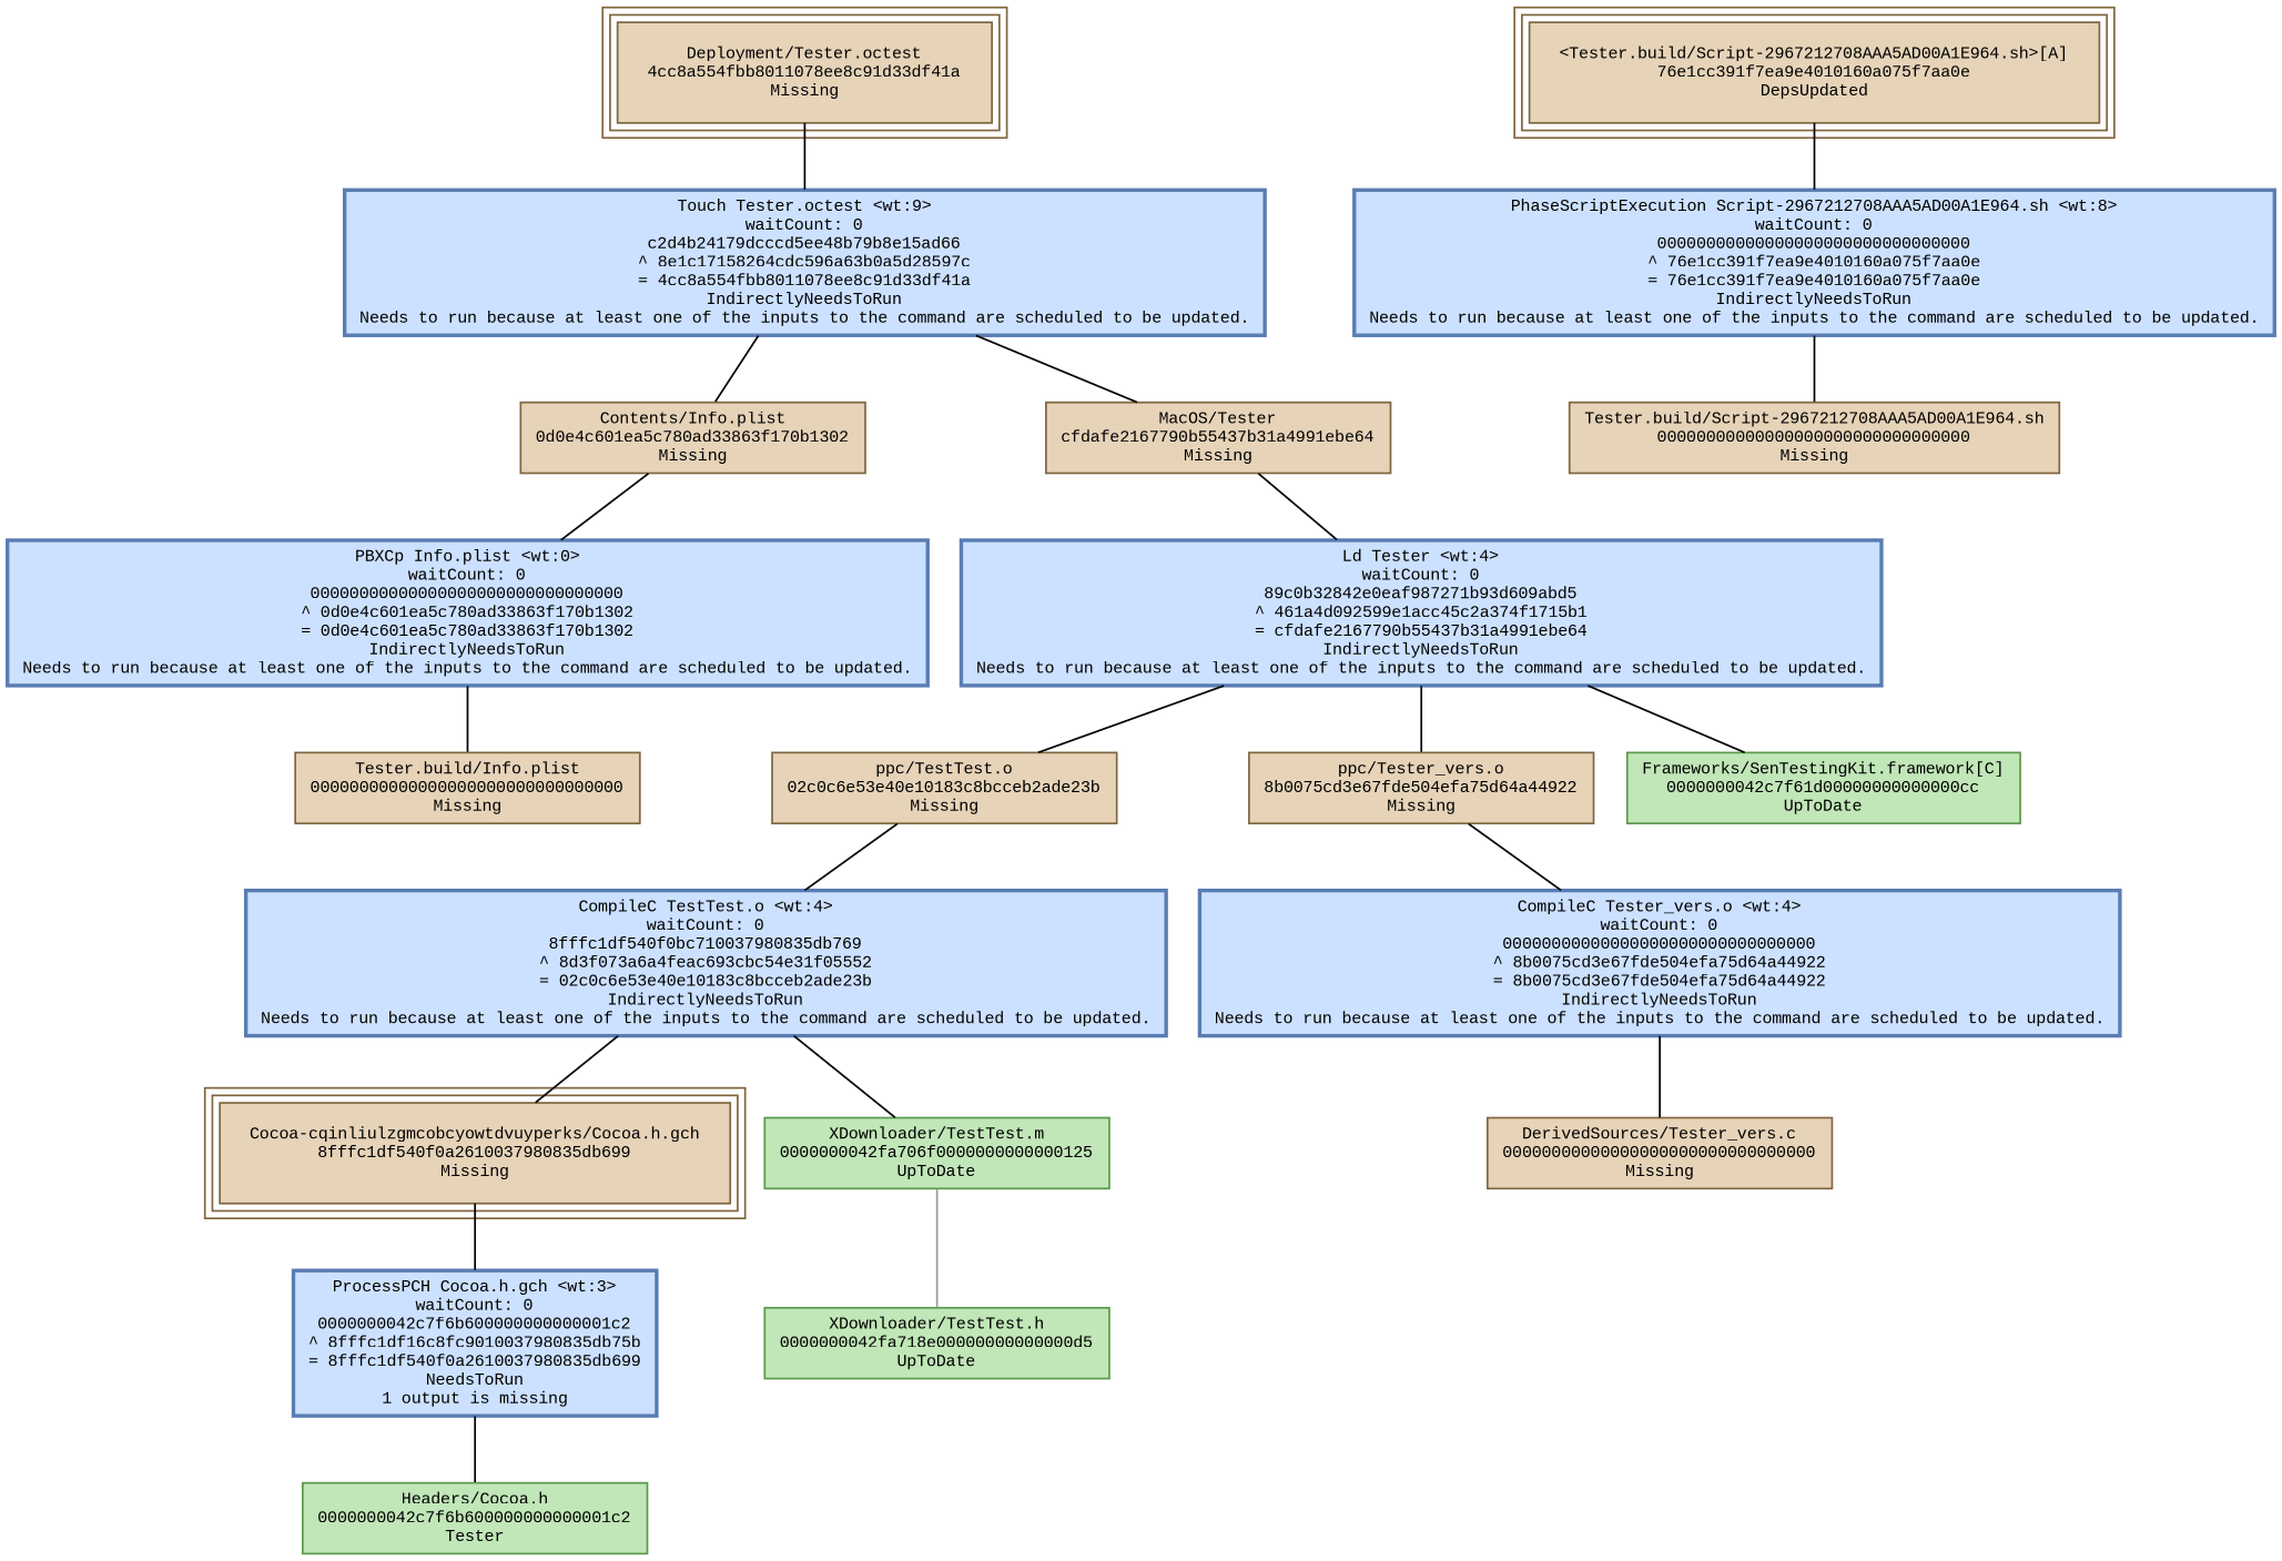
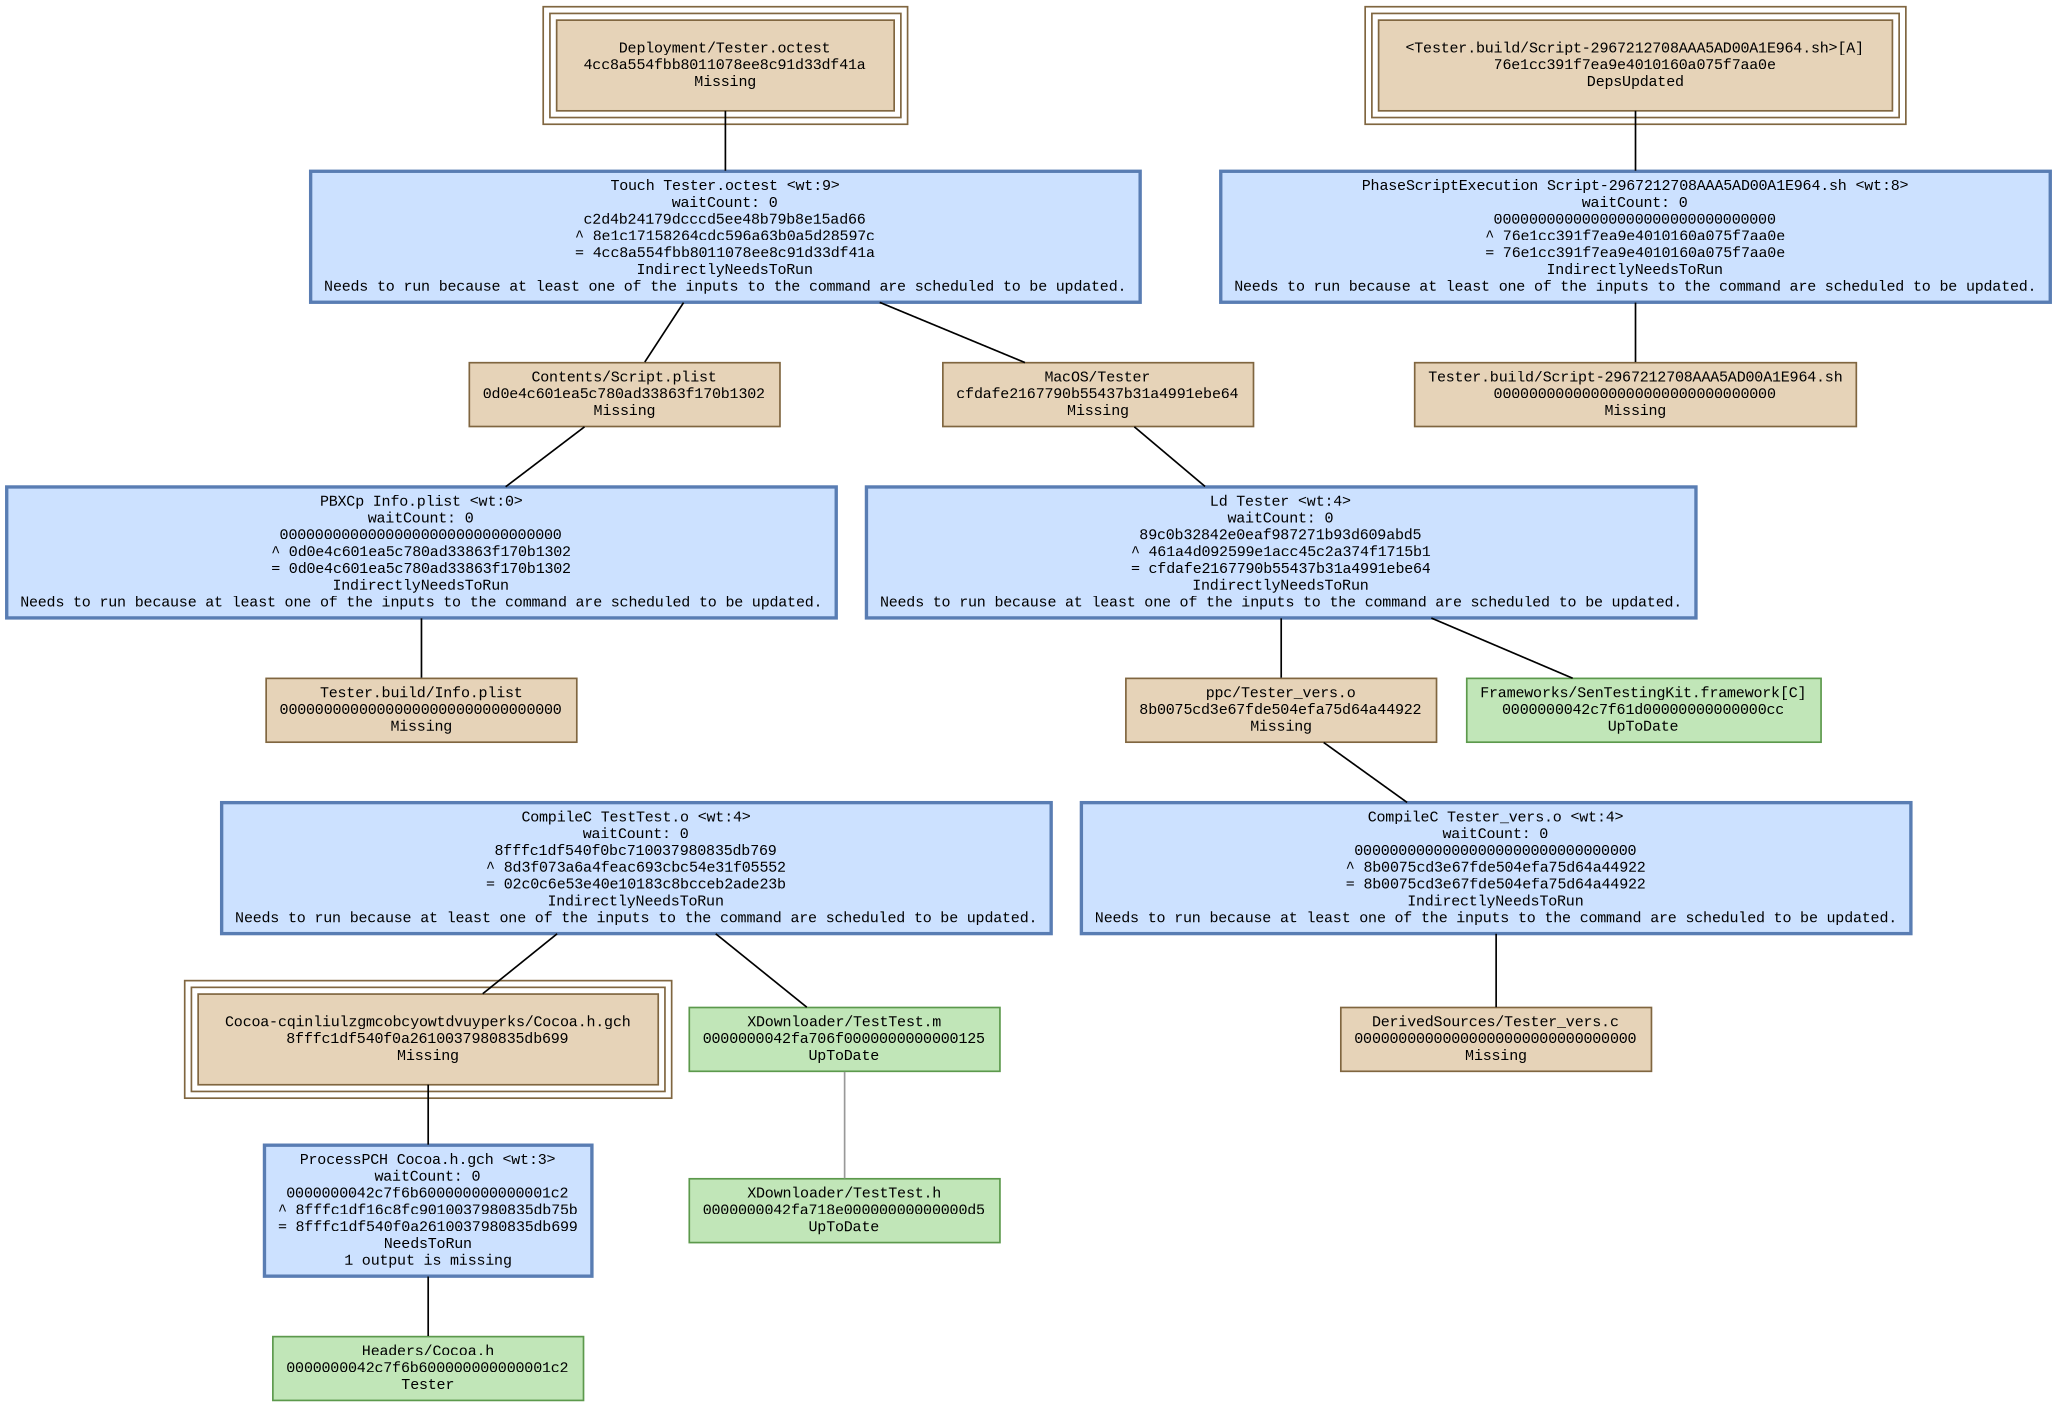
  digraph {
    concentrate=false
    fontname="Liberation Mono"
    node [color="0.1 0.5 0.5" fillcolor="0.1 0.2 0.9" fontname="Liberation Mono" fontsize=9 shape=box style=filled]
    edge [arrowhead=none arrowtail=normal color=black fontname="Liberation Mono" style=solid]
    n1 [label="Deployment/Tester.octest\n4cc8a554fbb8011078ee8c91d33df41a\nMissing" peripheries=3]
    n2 [color="0.6 0.5 0.7" fillcolor="0.6 0.2 1.0" label="Touch Tester.octest <wt:9>\nwaitCount: 0\nc2d4b24179dcccd5ee48b79b8e15ad66\n^ 8e1c17158264cdc596a63b0a5d28597c\n= 4cc8a554fbb8011078ee8c91d33df41a\nIndirectlyNeedsToRun\nNeeds to run because at least one of the inputs to the command are scheduled to be updated." style="filled,bold"]
-   n3 [label="Contents/Info.plist\n0d0e4c601ea5c780ad33863f170b1302\nMissing"]
+   n3 [label="Contents/Script.plist\n0d0e4c601ea5c780ad33863f170b1302\nMissing"]
    n4 [label="MacOS/Tester\ncfdafe2167790b55437b31a4991ebe64\nMissing"]
    n5 [color="0.6 0.5 0.7" fillcolor="0.6 0.2 1.0" label="PBXCp Info.plist <wt:0>\nwaitCount: 0\n00000000000000000000000000000000\n^ 0d0e4c601ea5c780ad33863f170b1302\n= 0d0e4c601ea5c780ad33863f170b1302\nIndirectlyNeedsToRun\nNeeds to run because at least one of the inputs to the command are scheduled to be updated." style="filled,bold"]
    n6 [label="Tester.build/Info.plist\n00000000000000000000000000000000\nMissing"]
-   n7 [label="ppc/TestTest.o\n02c0c6e53e40e10183c8bcceb2ade23b\nMissing"]
    n8 [color="0.6 0.5 0.7" fillcolor="0.6 0.2 1.0" label="CompileC TestTest.o <wt:4>\nwaitCount: 0\n8fffc1df540f0bc710037980835db769\n^ 8d3f073a6a4feac693cbc54e31f05552\n= 02c0c6e53e40e10183c8bcceb2ade23b\nIndirectlyNeedsToRun\nNeeds to run because at least one of the inputs to the command are scheduled to be updated." style="filled,bold"]
    n9 [label="Cocoa-cqinliulzgmcobcyowtdvuyperks/Cocoa.h.gch\n8fffc1df540f0a2610037980835db699\nMissing" peripheries=3]
    n10 [color="0.3 0.5 0.6" fillcolor="0.3 0.2 0.9" label="XDownloader/TestTest.m\n0000000042fa706f0000000000000125\nUpToDate"]
    n11 [color="0.3 0.5 0.6" fillcolor="0.3 0.2 0.9" label="Headers/Cocoa.h\n0000000042c7f6b600000000000001c2\nTester"]
    n12 [color="0.6 0.5 0.7" fillcolor="0.6 0.2 1.0" label="ProcessPCH Cocoa.h.gch <wt:3>\nwaitCount: 0\n0000000042c7f6b600000000000001c2\n^ 8fffc1df16c8fc9010037980835db75b\n= 8fffc1df540f0a2610037980835db699\nNeedsToRun\n1 output is missing" style="filled,bold"]
    n13 [color="0.3 0.5 0.6" fillcolor="0.3 0.2 0.9" label="XDownloader/TestTest.h\n0000000042fa718e00000000000000d5\nUpToDate"]
    n14 [label="ppc/Tester_vers.o\n8b0075cd3e67fde504efa75d64a44922\nMissing"]
    n15 [color="0.6 0.5 0.7" fillcolor="0.6 0.2 1.0" label="CompileC Tester_vers.o <wt:4>\nwaitCount: 0\n00000000000000000000000000000000\n^ 8b0075cd3e67fde504efa75d64a44922\n= 8b0075cd3e67fde504efa75d64a44922\nIndirectlyNeedsToRun\nNeeds to run because at least one of the inputs to the command are scheduled to be updated." style="filled,bold"]
    n16 [label="DerivedSources/Tester_vers.c\n00000000000000000000000000000000\nMissing"]
    n17 [color="0.6 0.5 0.7" fillcolor="0.6 0.2 1.0" label="Ld Tester <wt:4>\nwaitCount: 0\n89c0b32842e0eaf987271b93d609abd5\n^ 461a4d092599e1acc45c2a374f1715b1\n= cfdafe2167790b55437b31a4991ebe64\nIndirectlyNeedsToRun\nNeeds to run because at least one of the inputs to the command are scheduled to be updated." style="filled,bold"]
    n18 [color="0.3 0.5 0.6" fillcolor="0.3 0.2 0.9" label="Frameworks/SenTestingKit.framework[C]\n0000000042c7f61d00000000000000cc\nUpToDate"]
    n19 [label="<Tester.build/Script-2967212708AAA5AD00A1E964.sh>[A]\n76e1cc391f7ea9e4010160a075f7aa0e\nDepsUpdated" peripheries=3]
    n20 [color="0.6 0.5 0.7" fillcolor="0.6 0.2 1.0" label="PhaseScriptExecution Script-2967212708AAA5AD00A1E964.sh <wt:8>\nwaitCount: 0\n00000000000000000000000000000000\n^ 76e1cc391f7ea9e4010160a075f7aa0e\n= 76e1cc391f7ea9e4010160a075f7aa0e\nIndirectlyNeedsToRun\nNeeds to run because at least one of the inputs to the command are scheduled to be updated." style="filled,bold"]
    n21 [label="Tester.build/Script-2967212708AAA5AD00A1E964.sh\n00000000000000000000000000000000\nMissing"]
    n1 -> n2
    n2 -> n3
    n2 -> n4
    n3 -> n5
    n4 -> n17
    n5 -> n6
-   n7 -> n8
    n8 -> n9
    n8 -> n10
    n9 -> n12
    n10 -> n13 [color=gray60]
    n12 -> n11
    n14 -> n15
    n15 -> n16
-   n17 -> n7
    n17 -> n14
    n17 -> n18
    n19 -> n20
    n20 -> n21
  }
